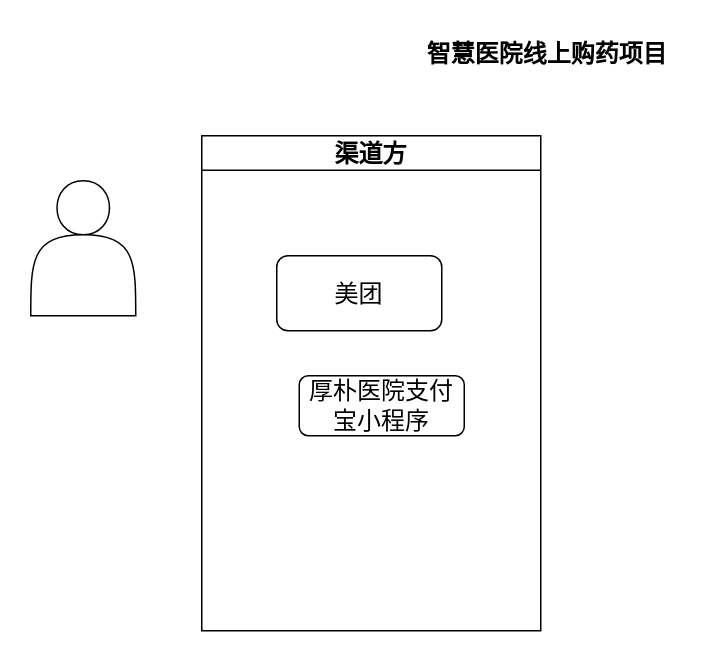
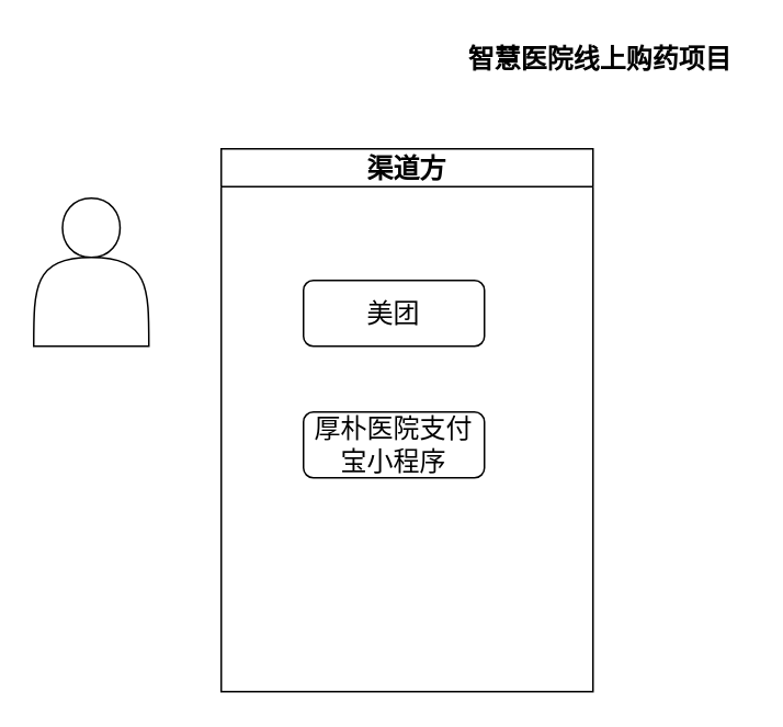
  <mxCell id="0" />
  <mxCell id="1" parent="0" />
  <mxCell id="2" value="" style="shape=actor;whiteSpace=wrap;html=1;" vertex="1" parent="1"><mxGeometry x="20" y="120" width="70" height="90" as="geometry" /></mxCell>
  <mxCell id="3" value="&lt;font style=&quot;font-size: 16px;&quot;&gt;&lt;b&gt;智慧医院线上购药项目&lt;/b&gt;&lt;/font&gt;" style="text;html=1;align=center;verticalAlign=middle;resizable=0;points=[];autosize=1;strokeColor=none;fillColor=none;strokeWidth=2;" vertex="1" parent="1"><mxGeometry x="274" y="20" width="180" height="30" as="geometry" /></mxCell>
  <mxCell id="4" value="渠道方" style="swimlane;whiteSpace=wrap;html=1;strokeWidth=1;fontSize=16;" vertex="1" parent="1"><mxGeometry x="134" y="90" width="226" height="330" as="geometry" /></mxCell>
- <mxCell id="5" value="美团" style="rounded=1;whiteSpace=wrap;html=1;strokeWidth=1;fontSize=16;" vertex="1" parent="4"><mxGeometry x="50" y="80" width="110" height="50" as="geometry" /></mxCell>
- <mxCell id="6" value="厚朴医院支付宝小程序" style="rounded=1;whiteSpace=wrap;html=1;strokeWidth=1;fontSize=16;" vertex="1" parent="4"><mxGeometry x="65" y="160" width="110" height="40" as="geometry" /></mxCell>
+ <mxCell id="5" value="美团" style="rounded=1;whiteSpace=wrap;html=1;strokeWidth=1;fontSize=16;" vertex="1" parent="4"><mxGeometry x="50" y="80" width="110" height="40" as="geometry" /></mxCell>
+ <mxCell id="6" value="厚朴医院支付宝小程序" style="rounded=1;whiteSpace=wrap;html=1;strokeWidth=1;fontSize=16;" vertex="1" parent="4"><mxGeometry x="50" y="160" width="110" height="40" as="geometry" /></mxCell>
